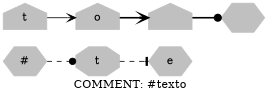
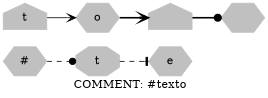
  digraph {
    label="COMMENT: #texto  "
    rankdir=LR
    node [color=grey shape=hexagon style=filled]
    edge [arrowhead=dot style=dashed]
    n1 [label="#"]
    n2 [label=t shape=octagon]
    n3 [label=e]
    n4 [label=t shape=house]
-   n5 [label=o shape=house]
+   n5 [label=o]
    n6 [label=" " shape=house]
    n7 [label=" "]
    n1 -> n2
    n2 -> n3 [arrowhead=tee]
    n4 -> n5 [arrowhead=vee style=solid]
    n5 -> n6 [arrowhead=vee style=bold]
    n6 -> n7 [style=bold]
  }
